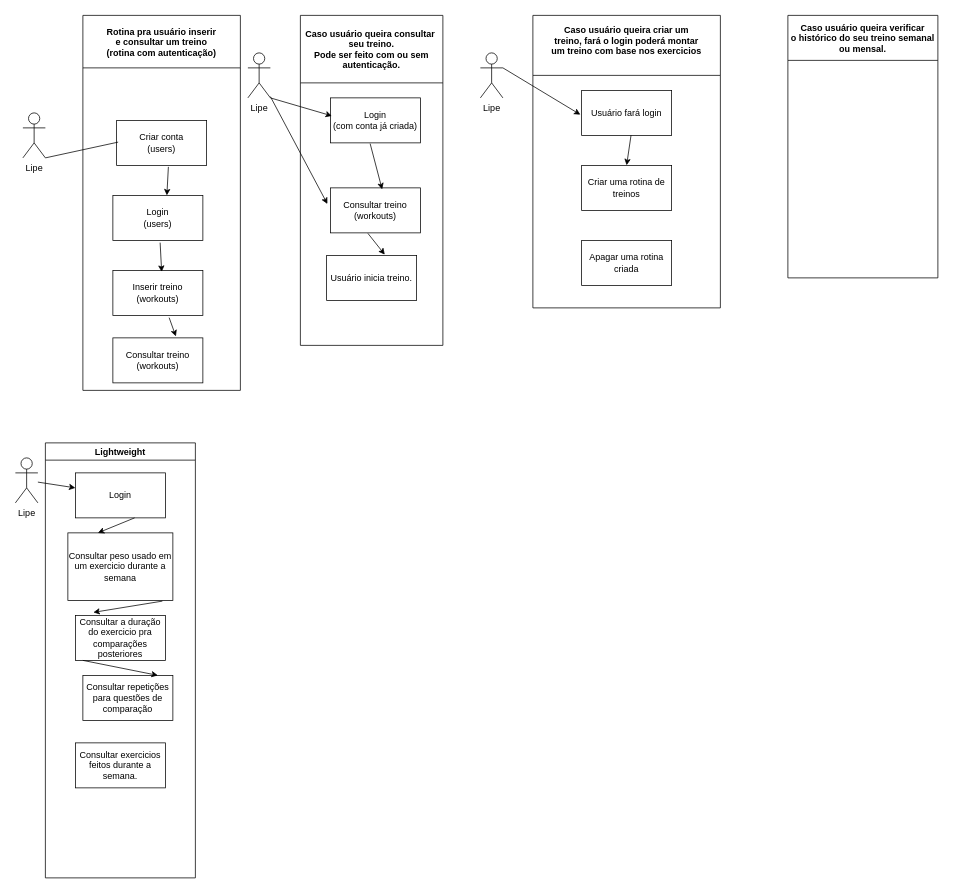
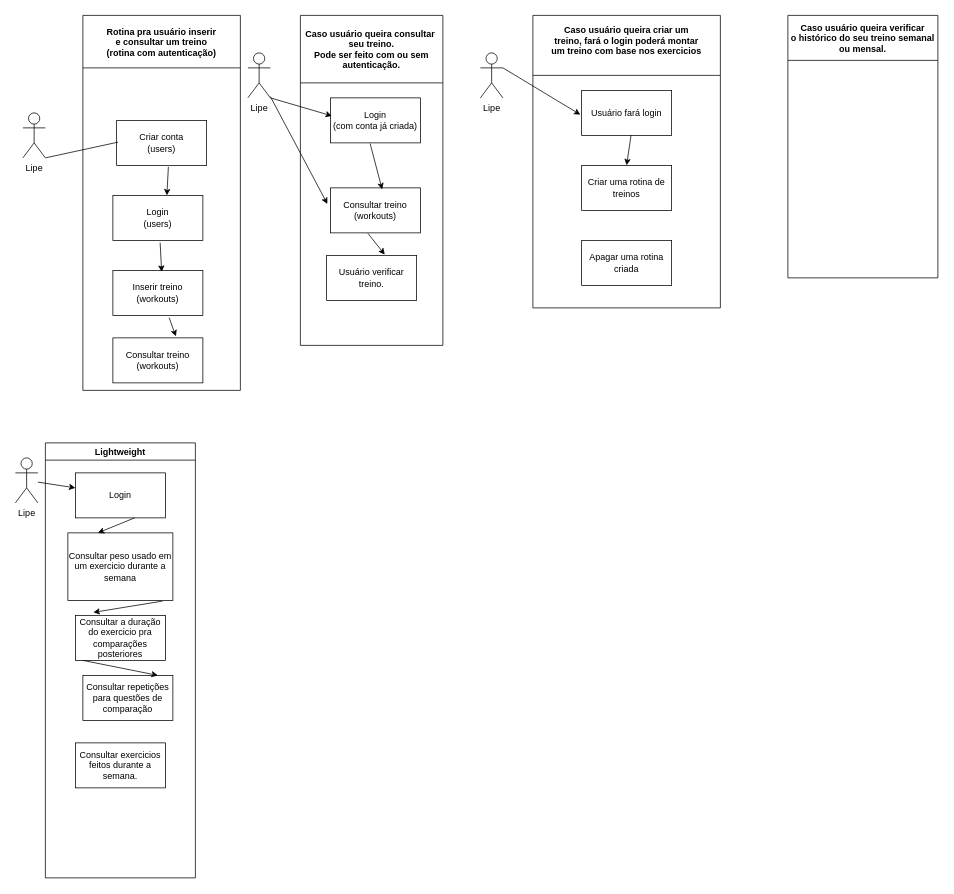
  <mxCell id="0" />
  <mxCell id="1" parent="0" />
  <mxCell id="2" value="Lipe&lt;br&gt;" style="shape=umlActor;verticalLabelPosition=bottom;verticalAlign=top;html=1;outlineConnect=0;" vertex="1" parent="1"><mxGeometry x="30" y="150" width="30" height="60" as="geometry" /></mxCell>
  <mxCell id="3" value="Rotina pra usuário inserir&#10;e consultar um treino&#10;(rotina com autenticação)" style="swimlane;startSize=70;" vertex="1" parent="1"><mxGeometry x="110" y="20" width="210" height="500" as="geometry"><mxRectangle x="310" y="20" width="130" height="23" as="alternateBounds" /></mxGeometry></mxCell>
  <mxCell id="4" value="Inserir treino&lt;br&gt;(workouts)&lt;br&gt;" style="rounded=0;whiteSpace=wrap;html=1;" vertex="1" parent="3"><mxGeometry x="40" y="340" width="120" height="60" as="geometry" /></mxCell>
  <mxCell id="5" value="Consultar treino&lt;br&gt;(workouts)" style="rounded=0;whiteSpace=wrap;html=1;" vertex="1" parent="3"><mxGeometry x="40" y="430" width="120" height="60" as="geometry" /></mxCell>
  <mxCell id="6" value="" style="endArrow=classic;html=1;rounded=0;entryX=0.7;entryY=-0.033;entryDx=0;entryDy=0;entryPerimeter=0;exitX=0.625;exitY=1.05;exitDx=0;exitDy=0;exitPerimeter=0;" edge="1" parent="3" source="4" target="5"><mxGeometry width="50" height="50" relative="1" as="geometry"><mxPoint x="220" y="220" as="sourcePoint" /><mxPoint x="380" y="430" as="targetPoint" /></mxGeometry></mxCell>
  <mxCell id="7" value="Criar conta&lt;br&gt;(users)" style="rounded=0;whiteSpace=wrap;html=1;" vertex="1" parent="3"><mxGeometry x="45" y="140" width="120" height="60" as="geometry" /></mxCell>
  <mxCell id="8" value="Login&lt;br&gt;(users)" style="rounded=0;whiteSpace=wrap;html=1;" vertex="1" parent="3"><mxGeometry x="40" y="240" width="120" height="60" as="geometry" /></mxCell>
  <mxCell id="9" value="" style="endArrow=classic;html=1;rounded=0;exitX=0.575;exitY=1.033;exitDx=0;exitDy=0;exitPerimeter=0;entryX=0.6;entryY=0;entryDx=0;entryDy=0;entryPerimeter=0;" edge="1" parent="3" source="7" target="8"><mxGeometry width="50" height="50" relative="1" as="geometry"><mxPoint x="540" y="480" as="sourcePoint" /><mxPoint x="129" y="250" as="targetPoint" /></mxGeometry></mxCell>
  <mxCell id="10" value="" style="endArrow=classic;html=1;rounded=0;exitX=0.525;exitY=1.05;exitDx=0;exitDy=0;exitPerimeter=0;entryX=0.542;entryY=0.033;entryDx=0;entryDy=0;entryPerimeter=0;" edge="1" parent="3" source="8" target="4"><mxGeometry width="50" height="50" relative="1" as="geometry"><mxPoint x="540" y="480" as="sourcePoint" /><mxPoint x="590" y="430" as="targetPoint" /></mxGeometry></mxCell>
  <mxCell id="11" value="" style="endArrow=none;html=1;rounded=0;exitX=1;exitY=1;exitDx=0;exitDy=0;exitPerimeter=0;entryX=0.017;entryY=0.483;entryDx=0;entryDy=0;entryPerimeter=0;" edge="1" parent="1" source="2" target="7"><mxGeometry width="50" height="50" relative="1" as="geometry"><mxPoint x="660" y="530" as="sourcePoint" /><mxPoint x="710" y="480" as="targetPoint" /></mxGeometry></mxCell>
  <mxCell id="12" value="Lipe&lt;br&gt;" style="shape=umlActor;verticalLabelPosition=bottom;verticalAlign=top;html=1;outlineConnect=0;" vertex="1" parent="1"><mxGeometry x="330" y="70" width="30" height="60" as="geometry" /></mxCell>
  <mxCell id="13" value="Caso usuário queira consultar &#10;seu treino.&#10;Pode ser feito com ou sem&#10;autenticação." style="swimlane;startSize=90;" vertex="1" parent="1"><mxGeometry x="400" y="20" width="190" height="440" as="geometry" /></mxCell>
  <mxCell id="14" value="Login&lt;br&gt;(com conta já criada)&lt;br&gt;" style="rounded=0;whiteSpace=wrap;html=1;" vertex="1" parent="13"><mxGeometry x="40" y="110" width="120" height="60" as="geometry" /></mxCell>
  <mxCell id="15" value="Consultar treino&lt;br&gt;(workouts)" style="rounded=0;whiteSpace=wrap;html=1;" vertex="1" parent="13"><mxGeometry x="40" y="230" width="120" height="60" as="geometry" /></mxCell>
  <mxCell id="16" value="" style="endArrow=classic;html=1;rounded=0;exitX=0.442;exitY=1.017;exitDx=0;exitDy=0;exitPerimeter=0;entryX=0.575;entryY=0.033;entryDx=0;entryDy=0;entryPerimeter=0;" edge="1" parent="13" source="14" target="15"><mxGeometry width="50" height="50" relative="1" as="geometry"><mxPoint x="320" y="350" as="sourcePoint" /><mxPoint x="370" y="300" as="targetPoint" /></mxGeometry></mxCell>
- <mxCell id="17" value="Usuário inicia treino." style="rounded=0;whiteSpace=wrap;html=1;" vertex="1" parent="13"><mxGeometry x="35" y="320" width="120" height="60" as="geometry" /></mxCell>
+ <mxCell id="17" value="Usuário verificar treino." style="rounded=0;whiteSpace=wrap;html=1;" vertex="1" parent="13"><mxGeometry x="35" y="320" width="120" height="60" as="geometry" /></mxCell>
  <mxCell id="18" value="" style="endArrow=classic;html=1;rounded=0;exitX=0.417;exitY=1.011;exitDx=0;exitDy=0;exitPerimeter=0;entryX=0.646;entryY=-0.017;entryDx=0;entryDy=0;entryPerimeter=0;" edge="1" parent="13" source="15" target="17"><mxGeometry width="50" height="50" relative="1" as="geometry"><mxPoint x="430" y="300" as="sourcePoint" /><mxPoint x="480" y="250" as="targetPoint" /></mxGeometry></mxCell>
  <mxCell id="19" value="" style="endArrow=classic;html=1;rounded=0;exitX=1;exitY=1;exitDx=0;exitDy=0;exitPerimeter=0;entryX=0.017;entryY=0.4;entryDx=0;entryDy=0;entryPerimeter=0;" edge="1" parent="1" source="12" target="14"><mxGeometry width="50" height="50" relative="1" as="geometry"><mxPoint x="650" y="400" as="sourcePoint" /><mxPoint x="700" y="350" as="targetPoint" /></mxGeometry></mxCell>
  <mxCell id="20" value="Lipe&lt;br&gt;" style="shape=umlActor;verticalLabelPosition=bottom;verticalAlign=top;html=1;outlineConnect=0;" vertex="1" parent="1"><mxGeometry y="610" width="30" height="60" as="geometry" x="20" /></mxCell>
  <mxCell id="21" value="Lightweight" style="swimlane;startSize=23;" vertex="1" parent="1"><mxGeometry x="60" y="590" width="200" height="580" as="geometry" /></mxCell>
  <mxCell id="22" value="Login" style="rounded=0;whiteSpace=wrap;html=1;" vertex="1" parent="21"><mxGeometry x="40" y="40" width="120" height="60" as="geometry" /></mxCell>
  <mxCell id="23" value="Consultar peso usado em um exercicio durante a semana&lt;br&gt;" style="rounded=0;whiteSpace=wrap;html=1;" vertex="1" parent="21"><mxGeometry x="30" y="120" width="140" height="90" as="geometry" /></mxCell>
  <mxCell id="24" value="Consultar a duração do exercicio pra comparações posteriores" style="rounded=0;whiteSpace=wrap;html=1;" vertex="1" parent="21"><mxGeometry x="40" y="230" width="120" height="60" as="geometry" /></mxCell>
  <mxCell id="25" value="Consultar repetições para questões de comparação" style="rounded=0;whiteSpace=wrap;html=1;" vertex="1" parent="21"><mxGeometry x="50" y="310" width="120" height="60" as="geometry" /></mxCell>
  <mxCell id="26" value="Consultar exercicios feitos durante a semana." style="rounded=0;whiteSpace=wrap;html=1;" vertex="1" parent="21"><mxGeometry x="40" y="400" width="120" height="60" as="geometry" /></mxCell>
  <mxCell id="27" value="" style="endArrow=classic;html=1;rounded=0;exitX=0.658;exitY=1;exitDx=0;exitDy=0;exitPerimeter=0;entryX=0.286;entryY=0;entryDx=0;entryDy=0;entryPerimeter=0;" edge="1" parent="21" source="22" target="23"><mxGeometry width="50" height="50" relative="1" as="geometry"><mxPoint x="-220" y="340" as="sourcePoint" /><mxPoint x="-170" y="290" as="targetPoint" /></mxGeometry></mxCell>
  <mxCell id="28" value="" style="endArrow=classic;html=1;rounded=0;exitX=0.9;exitY=1.011;exitDx=0;exitDy=0;exitPerimeter=0;entryX=0.2;entryY=-0.067;entryDx=0;entryDy=0;entryPerimeter=0;" edge="1" parent="21" source="23" target="24"><mxGeometry width="50" height="50" relative="1" as="geometry"><mxPoint x="-80" y="280" as="sourcePoint" /><mxPoint x="-30" y="230" as="targetPoint" /></mxGeometry></mxCell>
  <mxCell id="29" value="" style="endArrow=classic;html=1;rounded=0;exitX=0.083;exitY=1;exitDx=0;exitDy=0;exitPerimeter=0;entryX=0.833;entryY=0;entryDx=0;entryDy=0;entryPerimeter=0;" edge="1" parent="21" source="24" target="25"><mxGeometry width="50" height="50" relative="1" as="geometry"><mxPoint x="230" y="340" as="sourcePoint" /><mxPoint x="280" y="290" as="targetPoint" /></mxGeometry></mxCell>
  <mxCell id="30" value="" style="endArrow=classic;html=1;rounded=0;" edge="1" parent="1" source="20"><mxGeometry width="50" height="50" relative="1" as="geometry"><mxPoint x="-160" y="930" as="sourcePoint" /><mxPoint x="100" y="650" as="targetPoint" /></mxGeometry></mxCell>
  <mxCell id="31" value="Caso usuário queira criar um&#10;treino, fará o login poderá montar&#10;um treino com base nos exercicios&#10;" style="swimlane;startSize=80;" vertex="1" parent="1"><mxGeometry x="710" y="20" width="250" height="390" as="geometry" /></mxCell>
  <mxCell id="32" value="Usuário fará login" style="rounded=0;whiteSpace=wrap;html=1;gradientColor=none;" vertex="1" parent="31"><mxGeometry x="65" y="100" width="120" height="60" as="geometry" /></mxCell>
  <mxCell id="33" value="Criar uma rotina de treinos" style="rounded=0;whiteSpace=wrap;html=1;" vertex="1" parent="31"><mxGeometry x="65" y="200" width="120" height="60" as="geometry" /></mxCell>
  <mxCell id="34" value="Apagar uma rotina criada" style="rounded=0;whiteSpace=wrap;html=1;" vertex="1" parent="31"><mxGeometry x="65" y="300" width="120" height="60" as="geometry" /></mxCell>
  <mxCell id="35" value="" style="endArrow=classic;html=1;rounded=0;exitX=0.549;exitY=0.997;exitDx=0;exitDy=0;exitPerimeter=0;entryX=0.5;entryY=-0.003;entryDx=0;entryDy=0;entryPerimeter=0;" edge="1" parent="31" source="32" target="33"><mxGeometry width="50" height="50" relative="1" as="geometry"><mxPoint x="130" y="320" as="sourcePoint" /><mxPoint x="180" y="270" as="targetPoint" /></mxGeometry></mxCell>
  <mxCell id="36" value="" style="endArrow=classic;html=1;rounded=0;entryX=-0.033;entryY=0.358;entryDx=0;entryDy=0;entryPerimeter=0;" edge="1" parent="1" source="12" target="15"><mxGeometry width="50" height="50" relative="1" as="geometry"><mxPoint x="680" y="120" as="sourcePoint" /><mxPoint x="730" y="70" as="targetPoint" /></mxGeometry></mxCell>
  <mxCell id="37" value="Lipe&lt;br&gt;" style="shape=umlActor;verticalLabelPosition=bottom;verticalAlign=top;html=1;outlineConnect=0;" vertex="1" parent="1"><mxGeometry x="640" y="70" width="30" height="60" as="geometry" /></mxCell>
  <mxCell id="38" value="" style="endArrow=classic;html=1;rounded=0;exitX=1;exitY=0.333;exitDx=0;exitDy=0;exitPerimeter=0;entryX=-0.014;entryY=0.539;entryDx=0;entryDy=0;entryPerimeter=0;" edge="1" parent="1" source="37" target="32"><mxGeometry width="50" height="50" relative="1" as="geometry"><mxPoint x="840" y="340" as="sourcePoint" /><mxPoint x="890" y="290" as="targetPoint" /></mxGeometry></mxCell>
  <mxCell id="39" value="Caso usuário queira verificar&#10;o histórico do seu treino semanal&#10;ou mensal." style="swimlane;rounded=0;gradientColor=none;startSize=60;" vertex="1" parent="1"><mxGeometry x="1050" y="20" width="200" height="350" as="geometry" /></mxCell>
